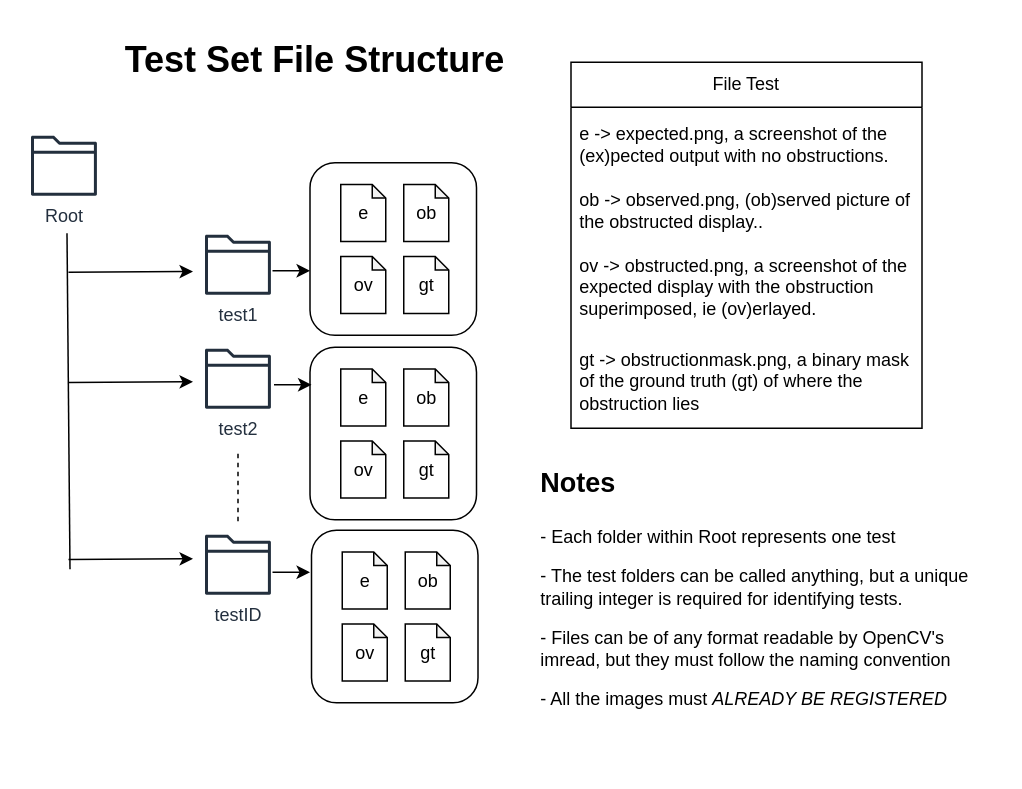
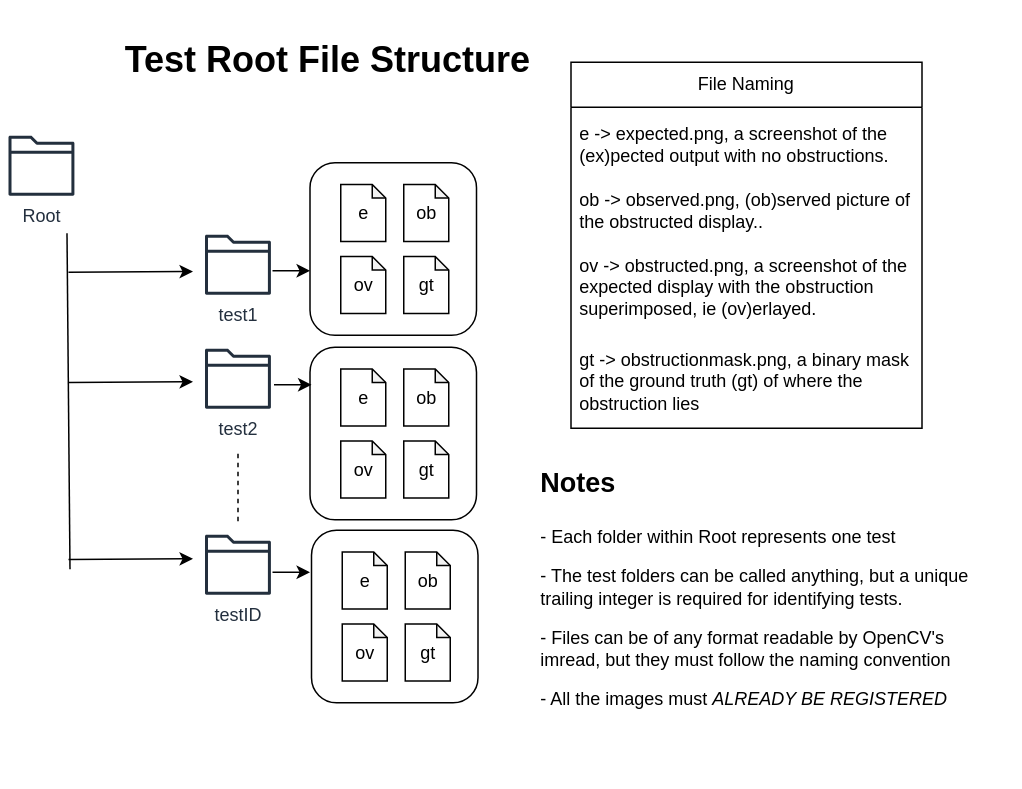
  <mxCell id="0" />
  <mxCell id="1" parent="0" />
  <mxCell id="2" value="test1" style="sketch=0;outlineConnect=0;fontColor=#232F3E;gradientColor=none;fillColor=#232F3D;strokeColor=none;dashed=0;verticalLabelPosition=bottom;verticalAlign=top;align=center;html=1;fontSize=12;fontStyle=0;aspect=fixed;pointerEvents=1;shape=mxgraph.aws4.folder;" vertex="1" parent="1"><mxGeometry x="136" y="156" width="43.94" height="40" as="geometry" /></mxCell>
- <mxCell id="3" value="Root" style="sketch=0;outlineConnect=0;fontColor=#232F3E;gradientColor=none;fillColor=#232F3D;strokeColor=none;dashed=0;verticalLabelPosition=bottom;verticalAlign=top;align=center;html=1;fontSize=12;fontStyle=0;aspect=fixed;pointerEvents=1;shape=mxgraph.aws4.folder;" vertex="1" parent="1"><mxGeometry x="20" y="90" width="43.94" height="40" as="geometry" /></mxCell>
+ <mxCell id="3" value="Root" style="sketch=0;outlineConnect=0;fontColor=#232F3E;gradientColor=none;fillColor=#232F3D;strokeColor=none;dashed=0;verticalLabelPosition=bottom;verticalAlign=top;align=center;html=1;fontSize=12;fontStyle=0;aspect=fixed;pointerEvents=1;shape=mxgraph.aws4.folder;" vertex="1" parent="1"><mxGeometry x="5" y="90" width="43.94" height="40" as="geometry" /></mxCell>
  <mxCell id="4" value="test2" style="sketch=0;outlineConnect=0;fontColor=#232F3E;gradientColor=none;fillColor=#232F3D;strokeColor=none;dashed=0;verticalLabelPosition=bottom;verticalAlign=top;align=center;html=1;fontSize=12;fontStyle=0;aspect=fixed;pointerEvents=1;shape=mxgraph.aws4.folder;" vertex="1" parent="1"><mxGeometry x="136" y="232" width="43.94" height="40" as="geometry" /></mxCell>
  <mxCell id="5" value="testID" style="sketch=0;outlineConnect=0;fontColor=#232F3E;gradientColor=none;fillColor=#232F3D;strokeColor=none;dashed=0;verticalLabelPosition=bottom;verticalAlign=top;align=center;html=1;fontSize=12;fontStyle=0;aspect=fixed;pointerEvents=1;shape=mxgraph.aws4.folder;" vertex="1" parent="1"><mxGeometry x="136" y="356" width="43.94" height="40" as="geometry" /></mxCell>
  <mxCell id="6" value="" style="endArrow=none;dashed=1;html=1;rounded=0;" edge="1" parent="1"><mxGeometry width="50" height="50" relative="1" as="geometry"><mxPoint x="158" y="347" as="sourcePoint" /><mxPoint x="158" y="301" as="targetPoint" /></mxGeometry></mxCell>
  <mxCell id="7" value="" style="endArrow=none;html=1;rounded=0;" edge="1" parent="1"><mxGeometry width="50" height="50" relative="1" as="geometry"><mxPoint x="46" y="379" as="sourcePoint" /><mxPoint x="44" y="155" as="targetPoint" /></mxGeometry></mxCell>
  <mxCell id="8" value="" style="endArrow=classic;html=1;rounded=0;" edge="1" parent="1"><mxGeometry width="50" height="50" relative="1" as="geometry"><mxPoint x="45" y="181" as="sourcePoint" /><mxPoint x="128" y="180.5" as="targetPoint" /></mxGeometry></mxCell>
  <mxCell id="9" value="" style="endArrow=classic;html=1;rounded=0;" edge="1" parent="1"><mxGeometry width="50" height="50" relative="1" as="geometry"><mxPoint x="45" y="254.5" as="sourcePoint" /><mxPoint x="128" y="254" as="targetPoint" /></mxGeometry></mxCell>
  <mxCell id="10" value="" style="endArrow=classic;html=1;rounded=0;" edge="1" parent="1"><mxGeometry width="50" height="50" relative="1" as="geometry"><mxPoint x="45" y="372.5" as="sourcePoint" /><mxPoint x="128" y="372" as="targetPoint" /></mxGeometry></mxCell>
  <mxCell id="11" value="" style="rounded=1;whiteSpace=wrap;html=1;" vertex="1" parent="1"><mxGeometry x="207" y="353" width="111" height="115" as="geometry" /></mxCell>
  <mxCell id="12" value="gt" style="shape=note;whiteSpace=wrap;html=1;backgroundOutline=1;darkOpacity=0.05;size=9;" vertex="1" parent="1"><mxGeometry x="269.5" y="415.5" width="30" height="38" as="geometry" /></mxCell>
  <mxCell id="13" value="ob" style="shape=note;whiteSpace=wrap;html=1;backgroundOutline=1;darkOpacity=0.05;size=9;" vertex="1" parent="1"><mxGeometry x="269.5" y="367.5" width="30" height="38" as="geometry" /></mxCell>
  <mxCell id="14" value="ov" style="shape=note;whiteSpace=wrap;html=1;backgroundOutline=1;darkOpacity=0.05;size=9;" vertex="1" parent="1"><mxGeometry x="227.5" y="415.5" width="30" height="38" as="geometry" /></mxCell>
  <mxCell id="15" value="e" style="shape=note;whiteSpace=wrap;html=1;backgroundOutline=1;darkOpacity=0.05;size=9;" vertex="1" parent="1"><mxGeometry x="227.5" y="367.5" width="30" height="38" as="geometry" /></mxCell>
- <mxCell id="16" value="File Test" style="swimlane;fontStyle=0;childLayout=stackLayout;horizontal=1;startSize=30;horizontalStack=0;resizeParent=1;resizeParentMax=0;resizeLast=0;collapsible=1;marginBottom=0;whiteSpace=wrap;html=1;" vertex="1" parent="1"><mxGeometry x="380" y="41" width="234" height="244" as="geometry" /></mxCell>
+ <mxCell id="16" value="File Naming" style="swimlane;fontStyle=0;childLayout=stackLayout;horizontal=1;startSize=30;horizontalStack=0;resizeParent=1;resizeParentMax=0;resizeLast=0;collapsible=1;marginBottom=0;whiteSpace=wrap;html=1;" vertex="1" parent="1"><mxGeometry x="380" y="41" width="234" height="244" as="geometry" /></mxCell>
  <mxCell id="17" value="e -&amp;gt; expected.png, a screenshot of the (ex)pected output with no obstructions." style="text;strokeColor=none;fillColor=none;align=left;verticalAlign=middle;spacingLeft=4;spacingRight=4;overflow=hidden;points=[[0,0.5],[1,0.5]];portConstraint=eastwest;rotatable=0;whiteSpace=wrap;html=1;" vertex="1" parent="16"><mxGeometry y="30" width="234" height="49" as="geometry" /></mxCell>
  <mxCell id="18" value="ob -&amp;gt; observed.png, (ob)served picture of the obstructed display.." style="text;strokeColor=none;fillColor=none;align=left;verticalAlign=middle;spacingLeft=4;spacingRight=4;overflow=hidden;points=[[0,0.5],[1,0.5]];portConstraint=eastwest;rotatable=0;whiteSpace=wrap;html=1;" vertex="1" parent="16"><mxGeometry y="79" width="234" height="39" as="geometry" /></mxCell>
  <mxCell id="19" value="ov -&amp;gt; obstructed.png, a screenshot of the expected display with the obstruction superimposed, ie (ov)erlayed." style="text;strokeColor=none;fillColor=none;align=left;verticalAlign=middle;spacingLeft=4;spacingRight=4;overflow=hidden;points=[[0,0.5],[1,0.5]];portConstraint=eastwest;rotatable=0;whiteSpace=wrap;html=1;" vertex="1" parent="16"><mxGeometry y="118" width="234" height="63" as="geometry" /></mxCell>
  <mxCell id="20" value="&lt;div&gt;gt -&amp;gt; obstructionmask.png, a binary mask of the ground truth (gt) of where the obstruction lies&lt;br&gt;&lt;/div&gt;" style="text;strokeColor=none;fillColor=none;align=left;verticalAlign=middle;spacingLeft=4;spacingRight=4;overflow=hidden;points=[[0,0.5],[1,0.5]];portConstraint=eastwest;rotatable=0;whiteSpace=wrap;html=1;" vertex="1" parent="16"><mxGeometry y="181" width="234" height="63" as="geometry" /></mxCell>
  <mxCell id="21" value="&lt;h1&gt;&lt;font style=&quot;font-size: 18px;&quot;&gt;Notes&lt;/font&gt;&lt;/h1&gt;&lt;p&gt;- Each folder within Root represents one test&lt;/p&gt;&lt;p&gt;- The test folders can be called anything, but a unique trailing integer is required for identifying tests.&lt;/p&gt;&lt;p&gt;- Files can be of any format readable by OpenCV's imread, but they must follow the naming convention&lt;/p&gt;&lt;p&gt;- All the images must &lt;i&gt;ALREADY BE REGISTERED&lt;/i&gt;&lt;br&gt;&lt;/p&gt;" style="text;html=1;spacing=5;spacingTop=-20;whiteSpace=wrap;overflow=hidden;rounded=0;" vertex="1" parent="1"><mxGeometry x="355" y="300" width="304" height="204" as="geometry" /></mxCell>
  <mxCell id="22" value="" style="group" vertex="1" connectable="0" parent="1"><mxGeometry x="206" y="231" width="111" height="115" as="geometry" /></mxCell>
  <mxCell id="23" value="" style="rounded=1;whiteSpace=wrap;html=1;" vertex="1" parent="22"><mxGeometry width="111" height="115" as="geometry" /></mxCell>
  <mxCell id="24" value="gt" style="shape=note;whiteSpace=wrap;html=1;backgroundOutline=1;darkOpacity=0.05;size=9;" vertex="1" parent="22"><mxGeometry x="62.5" y="62.5" width="30" height="38" as="geometry" /></mxCell>
  <mxCell id="25" value="ob" style="shape=note;whiteSpace=wrap;html=1;backgroundOutline=1;darkOpacity=0.05;size=9;" vertex="1" parent="22"><mxGeometry x="62.5" y="14.5" width="30" height="38" as="geometry" /></mxCell>
  <mxCell id="26" value="ov" style="shape=note;whiteSpace=wrap;html=1;backgroundOutline=1;darkOpacity=0.05;size=9;" vertex="1" parent="22"><mxGeometry x="20.5" y="62.5" width="30" height="38" as="geometry" /></mxCell>
  <mxCell id="27" value="e" style="shape=note;whiteSpace=wrap;html=1;backgroundOutline=1;darkOpacity=0.05;size=9;" vertex="1" parent="22"><mxGeometry x="20.5" y="14.5" width="30" height="38" as="geometry" /></mxCell>
  <mxCell id="28" value="" style="group" vertex="1" connectable="0" parent="1"><mxGeometry x="206" y="108" width="111" height="115" as="geometry" /></mxCell>
  <mxCell id="29" value="" style="rounded=1;whiteSpace=wrap;html=1;" vertex="1" parent="28"><mxGeometry width="111" height="115" as="geometry" /></mxCell>
  <mxCell id="30" value="gt" style="shape=note;whiteSpace=wrap;html=1;backgroundOutline=1;darkOpacity=0.05;size=9;" vertex="1" parent="28"><mxGeometry x="62.5" y="62.5" width="30" height="38" as="geometry" /></mxCell>
  <mxCell id="31" value="ob" style="shape=note;whiteSpace=wrap;html=1;backgroundOutline=1;darkOpacity=0.05;size=9;" vertex="1" parent="28"><mxGeometry x="62.5" y="14.5" width="30" height="38" as="geometry" /></mxCell>
  <mxCell id="32" value="ov" style="shape=note;whiteSpace=wrap;html=1;backgroundOutline=1;darkOpacity=0.05;size=9;" vertex="1" parent="28"><mxGeometry x="20.5" y="62.5" width="30" height="38" as="geometry" /></mxCell>
  <mxCell id="33" value="e" style="shape=note;whiteSpace=wrap;html=1;backgroundOutline=1;darkOpacity=0.05;size=9;" vertex="1" parent="28"><mxGeometry x="20.5" y="14.5" width="30" height="38" as="geometry" /></mxCell>
  <mxCell id="34" value="" style="endArrow=classic;html=1;rounded=0;" edge="1" parent="1"><mxGeometry width="50" height="50" relative="1" as="geometry"><mxPoint x="181" y="381" as="sourcePoint" /><mxPoint x="206" y="381" as="targetPoint" /></mxGeometry></mxCell>
  <mxCell id="35" value="" style="endArrow=classic;html=1;rounded=0;" edge="1" parent="1"><mxGeometry width="50" height="50" relative="1" as="geometry"><mxPoint x="182" y="256" as="sourcePoint" /><mxPoint x="207" y="256" as="targetPoint" /></mxGeometry></mxCell>
  <mxCell id="36" value="" style="endArrow=classic;html=1;rounded=0;" edge="1" parent="1"><mxGeometry width="50" height="50" relative="1" as="geometry"><mxPoint x="181" y="180" as="sourcePoint" /><mxPoint x="206" y="180" as="targetPoint" /></mxGeometry></mxCell>
- <mxCell id="37" value="&lt;h1&gt;Test Set File Structure&lt;br&gt;&lt;/h1&gt;" style="text;html=1;spacing=5;spacingTop=-20;whiteSpace=wrap;overflow=hidden;rounded=0;" vertex="1" parent="1"><mxGeometry x="78" y="20" width="279" height="73" as="geometry" /></mxCell>
+ <mxCell id="37" value="&lt;h1&gt;Test Root File Structure&lt;br&gt;&lt;/h1&gt;" style="text;html=1;spacing=5;spacingTop=-20;whiteSpace=wrap;overflow=hidden;rounded=0;" vertex="1" parent="1"><mxGeometry x="78" y="20" width="279" height="73" as="geometry" /></mxCell>
